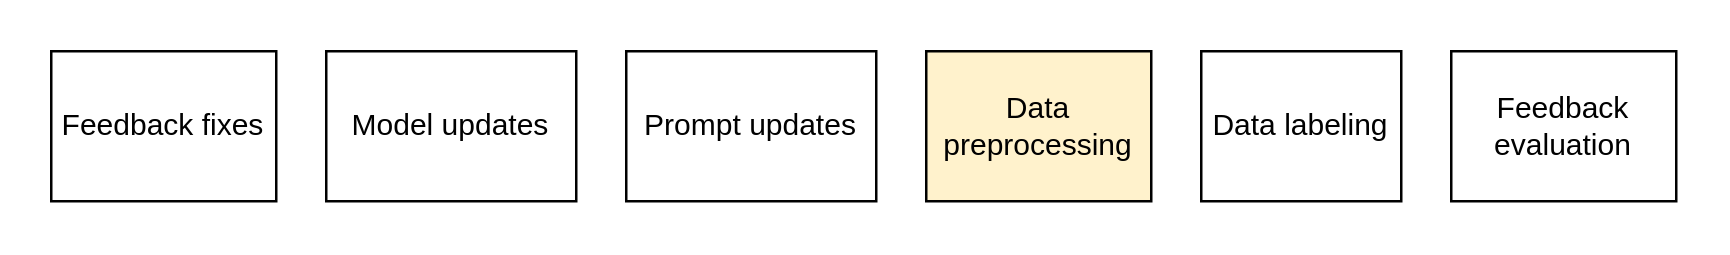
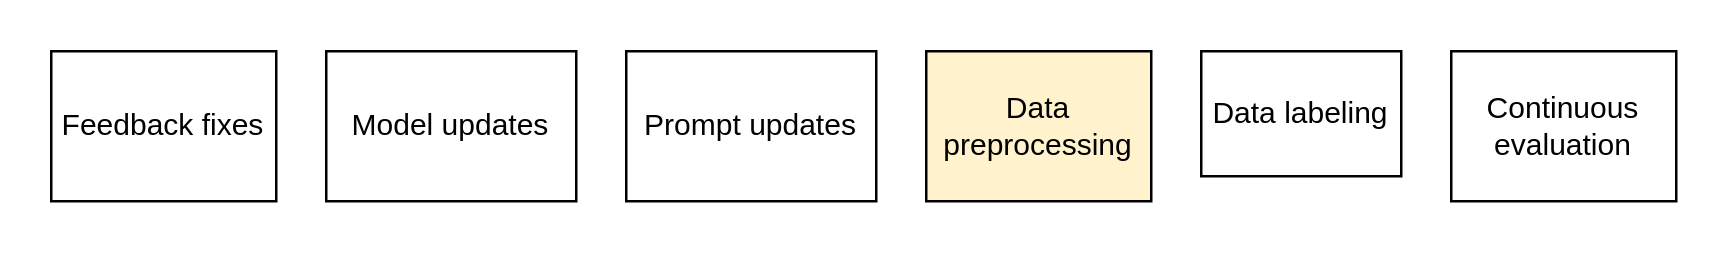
  <mxCell id="0" />
  <mxCell id="1" parent="0" />
  <mxCell id="2" value="Feedback fixes" style="rounded=0;whiteSpace=wrap;html=1;" vertex="1" parent="1"><mxGeometry x="20" y="20" width="90" height="60" as="geometry" /></mxCell>
  <mxCell id="3" value="Model updates" style="rounded=0;whiteSpace=wrap;html=1;" vertex="1" parent="1"><mxGeometry x="130" y="20" width="100" height="60" as="geometry" /></mxCell>
  <mxCell id="4" value="Prompt updates" style="rounded=0;whiteSpace=wrap;html=1;" vertex="1" parent="1"><mxGeometry x="250" y="20" width="100" height="60" as="geometry" /></mxCell>
  <mxCell id="5" value="Data &lt;br&gt;preprocessing" style="rounded=0;whiteSpace=wrap;html=1;fillColor=#fff2cc;" vertex="1" parent="1"><mxGeometry x="370" y="20" width="90" height="60" as="geometry" /></mxCell>
- <mxCell id="6" value="Data labeling" style="rounded=0;whiteSpace=wrap;html=1;" vertex="1" parent="1"><mxGeometry x="480" y="20" width="80" height="60" as="geometry" /></mxCell>
- <mxCell id="7" value="Feedback evaluation" style="rounded=0;whiteSpace=wrap;html=1;" vertex="1" parent="1"><mxGeometry x="580" y="20" width="90" height="60" as="geometry" /></mxCell>
+ <mxCell id="6" value="Data labeling" style="rounded=0;whiteSpace=wrap;html=1;" vertex="1" parent="1"><mxGeometry x="480" y="20" width="80" height="50" as="geometry" /></mxCell>
+ <mxCell id="7" value="Continuous evaluation" style="rounded=0;whiteSpace=wrap;html=1;" vertex="1" parent="1"><mxGeometry x="580" y="20" width="90" height="60" as="geometry" /></mxCell>
